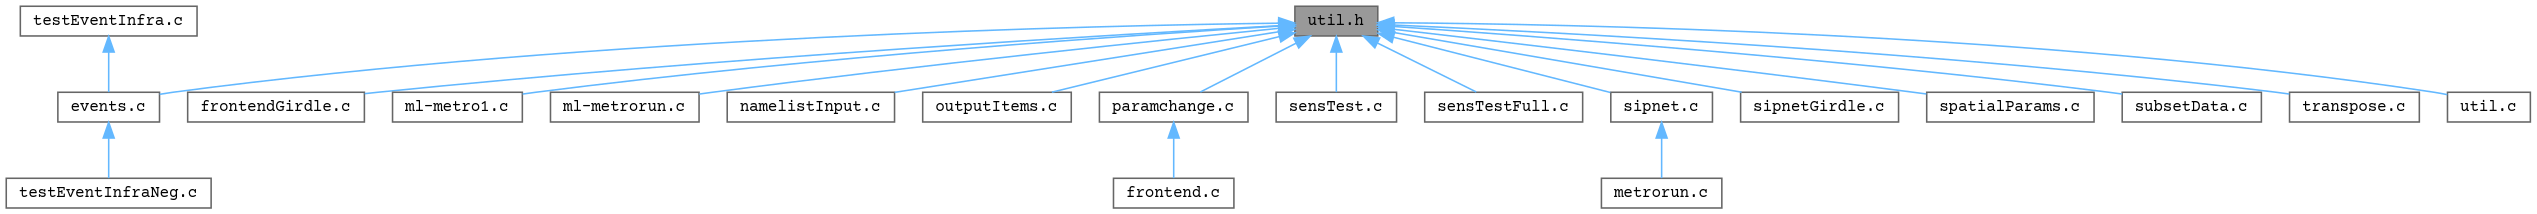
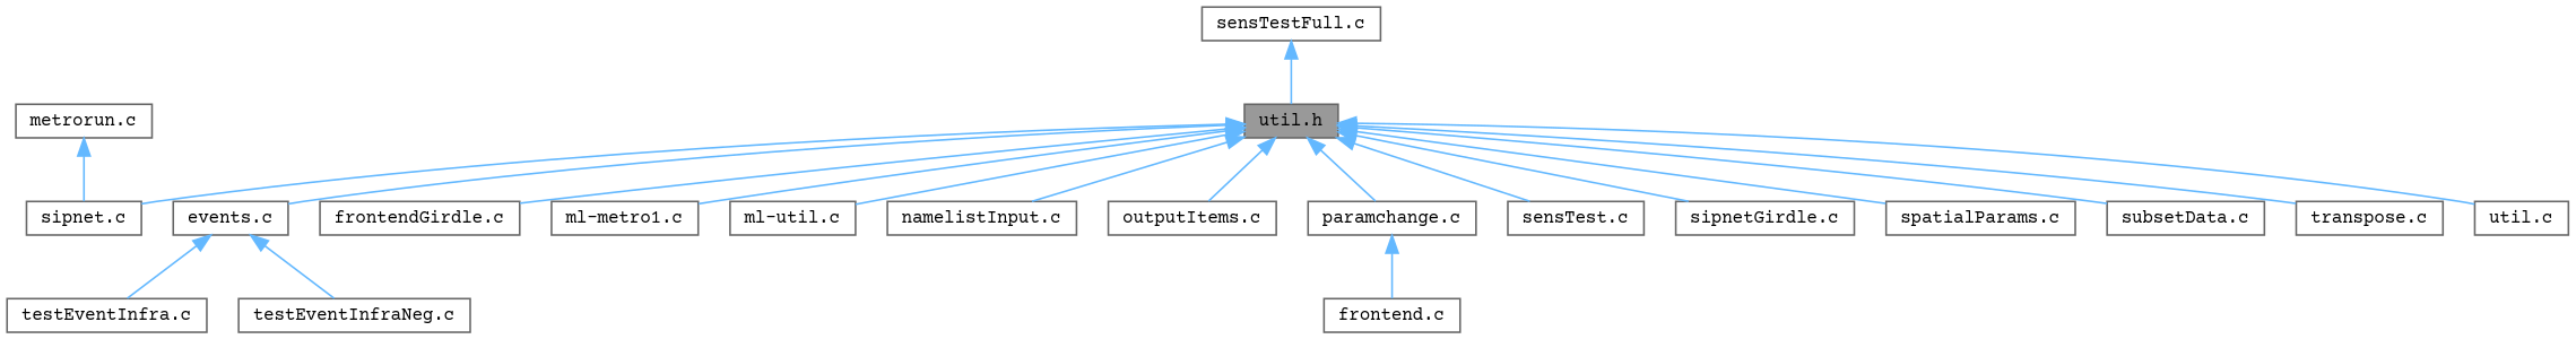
  digraph {
    fontname="Courier Prime"
    node [color=grey40 fillcolor=white fontname="Courier Prime" fontsize=10 shape=box style=filled]
    edge [color=steelblue1 dir=back fontname="Courier Prime" fontsize=10 labelfontname=Helvetica labelfontsize=10 style=solid]
    n1 [color=gray40 fillcolor=grey60 fontcolor=black height=0.2 label="util.h" width=0.4]
    n2 [height=0.2 label="events.c" width=0.4]
    n3 [height=0.2 label="frontendGirdle.c" width=0.4]
    n4 [height=0.2 label="ml-metro1.c" width=0.4]
-   n5 [height=0.2 label="ml-metrorun.c" width=0.4]
+   n5 [height=0.2 label="ml-util.c" width=0.4]
    n6 [height=0.2 label="namelistInput.c" width=0.4]
    n7 [height=0.2 label="outputItems.c" width=0.4]
    n8 [height=0.2 label="paramchange.c" width=0.4]
    n9 [height=0.2 label="sensTest.c" width=0.4]
    n10 [height=0.2 label="sensTestFull.c" width=0.4]
    n11 [height=0.2 label="sipnet.c" width=0.4]
    n12 [height=0.2 label="sipnetGirdle.c" width=0.4]
    n13 [height=0.2 label="spatialParams.c" width=0.4]
    n14 [height=0.2 label="subsetData.c" width=0.4]
    n15 [height=0.2 label="transpose.c" width=0.4]
    n16 [height=0.2 label="util.c" width=0.4]
    n17 [height=0.2 label="testEventInfra.c" width=0.4]
    n18 [height=0.2 label="testEventInfraNeg.c" width=0.4]
    n19 [height=0.2 label="frontend.c" width=0.4]
    n20 [height=0.2 label="metrorun.c" width=0.4]
    n1 -> n2
    n1 -> n3
    n1 -> n4
    n1 -> n5
    n1 -> n6
    n1 -> n7
    n1 -> n8
    n1 -> n9
-   n1 -> n10
+   n10 -> n1
    n1 -> n11
    n1 -> n12
    n1 -> n13
    n1 -> n14
    n1 -> n15
    n1 -> n16
-   n17 -> n2
+   n2 -> n17
    n2 -> n18
    n8 -> n19
-   n11 -> n20
+   n20 -> n11
  }
